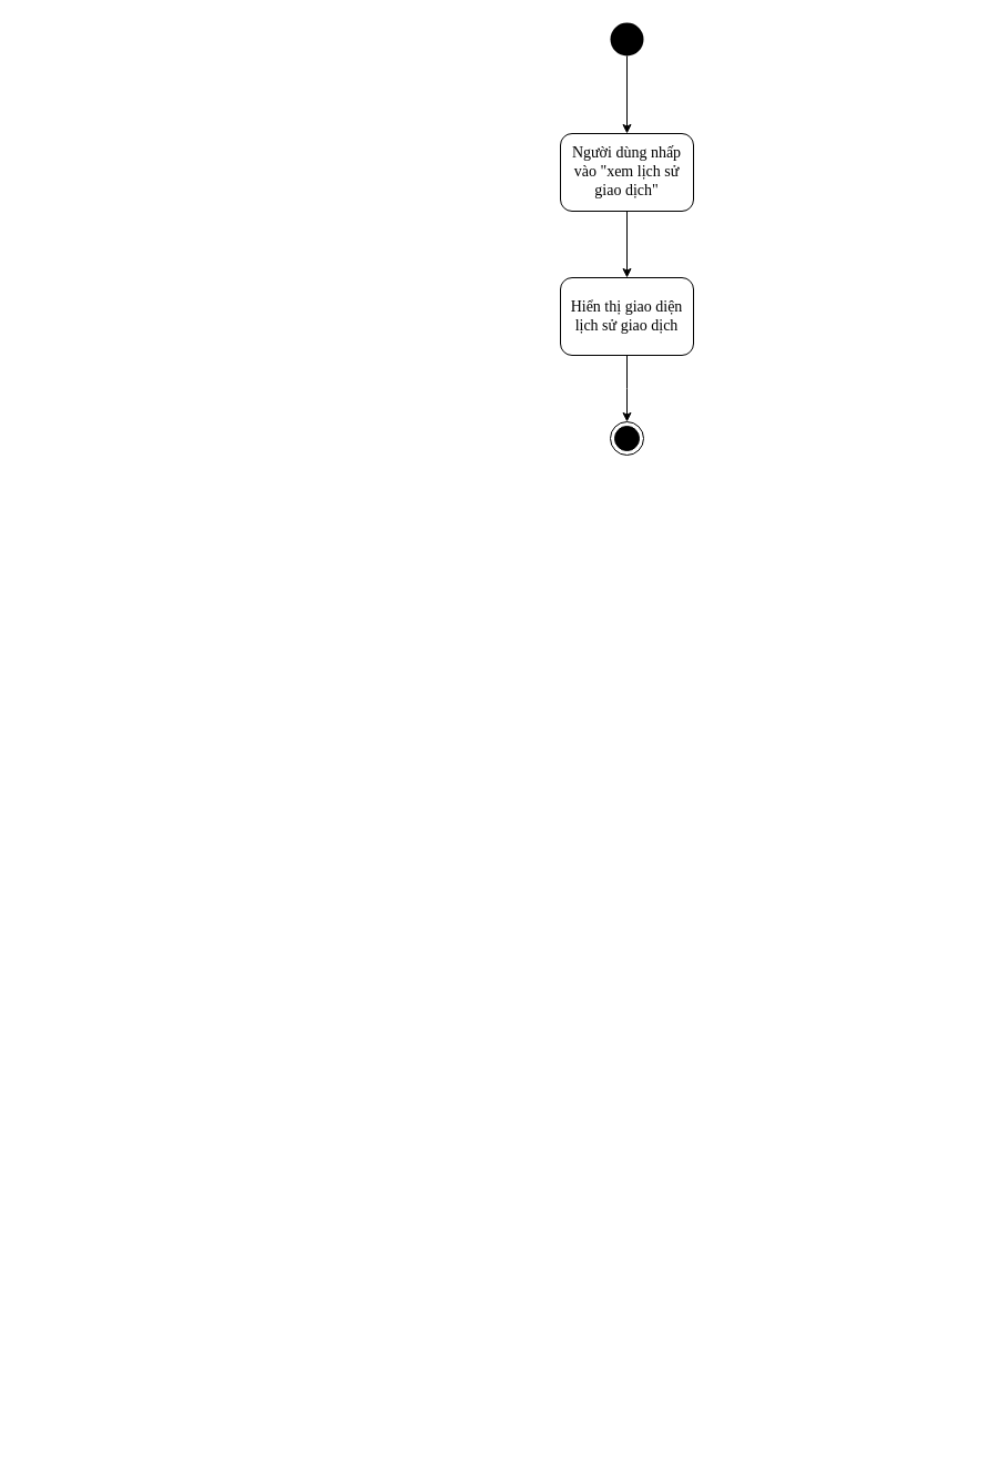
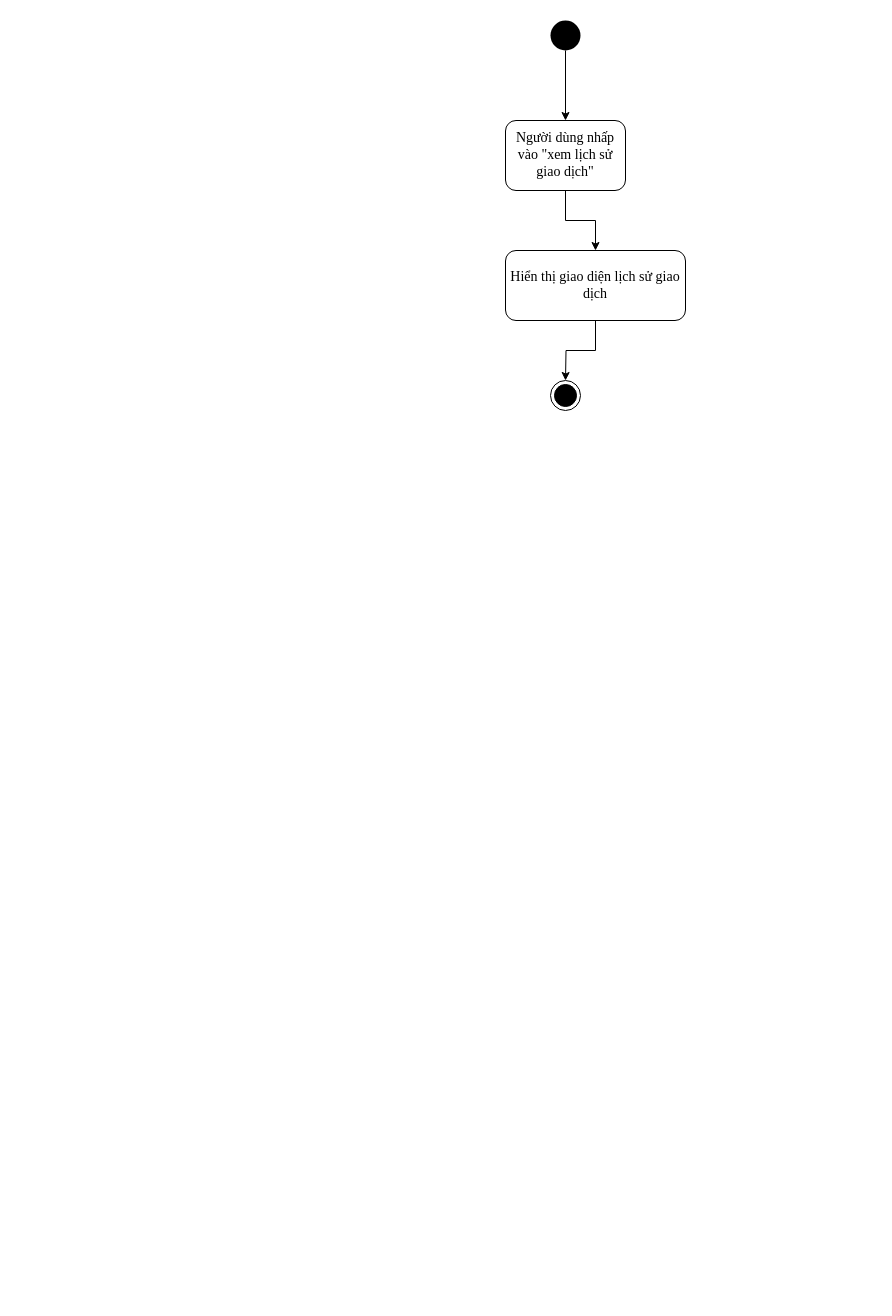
  <mxCell id="0" />
  <mxCell id="1" parent="0" />
  <mxCell id="2" style="edgeStyle=orthogonalEdgeStyle;rounded=0;orthogonalLoop=1;jettySize=auto;html=1;fontFamily=Verdana;fontSize=14;" parent="1" source="3" target="5" edge="1"><mxGeometry relative="1" as="geometry" /></mxCell>
  <mxCell id="3" value="" style="ellipse;fillColor=#000000;strokeColor=none;fontFamily=Verdana;fontSize=14;" parent="1" vertex="1"><mxGeometry x="550" y="20" width="30" height="30" as="geometry" /></mxCell>
  <mxCell id="4" style="edgeStyle=orthogonalEdgeStyle;rounded=0;orthogonalLoop=1;jettySize=auto;html=1;entryX=0.5;entryY=0;entryDx=0;entryDy=0;fontFamily=Verdana;fontSize=14;" parent="1" source="5" target="7" edge="1"><mxGeometry relative="1" as="geometry" /></mxCell>
  <mxCell id="5" value="&lt;font style=&quot;font-size: 14px&quot;&gt;Người dùng nhấp vào &quot;xem lịch sử giao dịch&quot;&lt;/font&gt;" style="rounded=1;whiteSpace=wrap;html=1;fontFamily=Verdana;fontSize=14;" parent="1" vertex="1"><mxGeometry x="505" y="120" width="120" height="70" as="geometry" /></mxCell>
  <mxCell id="6" style="edgeStyle=orthogonalEdgeStyle;rounded=0;orthogonalLoop=1;jettySize=auto;html=1;entryX=0.5;entryY=0;entryDx=0;entryDy=0;fontFamily=Verdana;fontSize=14;" parent="1" source="7" edge="1"><mxGeometry relative="1" as="geometry"><mxPoint x="565" y="380" as="targetPoint" /></mxGeometry></mxCell>
- <mxCell id="7" value="Hiển thị giao diện lịch sử giao dịch" style="rounded=1;whiteSpace=wrap;html=1;fontFamily=Verdana;fontSize=14;" parent="1" vertex="1"><mxGeometry x="505" y="250" width="120" height="70" as="geometry" /></mxCell>
+ <mxCell id="7" value="Hiển thị giao diện lịch sử giao dịch" style="rounded=1;whiteSpace=wrap;html=1;fontFamily=Verdana;fontSize=14;" parent="1" vertex="1"><mxGeometry x="505" y="250" width="180" height="70" as="geometry" /></mxCell>
  <mxCell id="8" value="" style="ellipse;html=1;shape=endState;fillColor=#000000;strokeColor=#000000;fontFamily=Verdana;fontSize=14;" parent="1" vertex="1"><mxGeometry x="550" y="380" width="30" height="30" as="geometry" /></mxCell>
  <mxCell id="9" style="edgeStyle=orthogonalEdgeStyle;rounded=0;orthogonalLoop=1;jettySize=auto;html=1;fontFamily=Verdana;fontSize=14;" parent="1" edge="1"><mxGeometry relative="1" as="geometry"><mxPoint x="870" y="640" as="sourcePoint" /></mxGeometry></mxCell>
  <mxCell id="10" style="edgeStyle=orthogonalEdgeStyle;rounded=0;orthogonalLoop=1;jettySize=auto;html=1;entryX=0;entryY=0.5;entryDx=0;entryDy=0;" parent="1" edge="1"><mxGeometry relative="1" as="geometry"><Array as="points"><mxPoint x="20" y="1294" /><mxPoint x="20" y="925" /></Array><mxPoint x="315" y="925" as="targetPoint" /></mxGeometry></mxCell>
